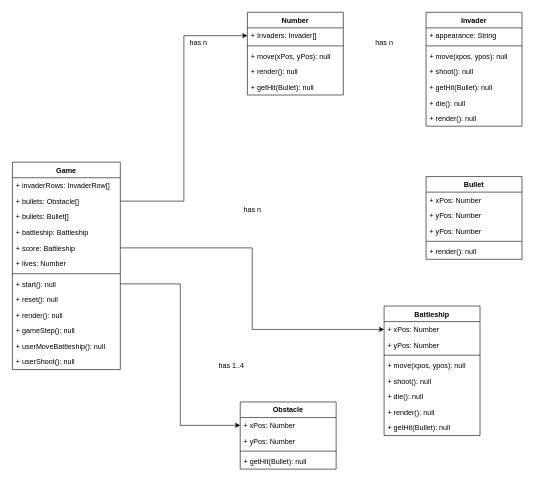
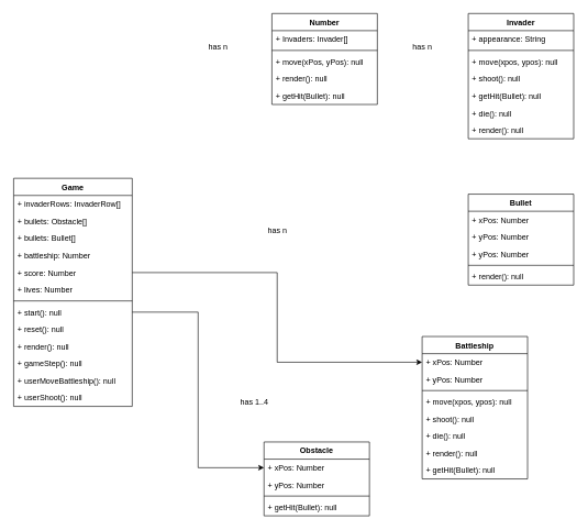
  <mxCell id="0" />
  <mxCell id="1" parent="0" />
  <mxCell id="2" value="Invader" style="swimlane;fontStyle=1;align=center;verticalAlign=top;childLayout=stackLayout;horizontal=1;startSize=26;horizontalStack=0;resizeParent=1;resizeParentMax=0;resizeLast=0;collapsible=1;marginBottom=0;" parent="1" vertex="1"><mxGeometry x="710" y="20" width="160" height="190" as="geometry" /></mxCell>
  <mxCell id="3" value="+ appearance: String" style="text;strokeColor=none;fillColor=none;align=left;verticalAlign=top;spacingLeft=4;spacingRight=4;overflow=hidden;rotatable=0;points=[[0,0.5],[1,0.5]];portConstraint=eastwest;" parent="2" vertex="1"><mxGeometry y="26" width="160" height="26" as="geometry" /></mxCell>
  <mxCell id="4" value="" style="line;strokeWidth=1;fillColor=none;align=left;verticalAlign=middle;spacingTop=-1;spacingLeft=3;spacingRight=3;rotatable=0;labelPosition=right;points=[];portConstraint=eastwest;" parent="2" vertex="1"><mxGeometry y="52" width="160" height="8" as="geometry" /></mxCell>
  <mxCell id="5" value="+ move(xpos, ypos): null" style="text;strokeColor=none;fillColor=none;align=left;verticalAlign=top;spacingLeft=4;spacingRight=4;overflow=hidden;rotatable=0;points=[[0,0.5],[1,0.5]];portConstraint=eastwest;" parent="2" vertex="1"><mxGeometry y="60" width="160" height="26" as="geometry" /></mxCell>
  <mxCell id="6" value="+ shoot(): null" style="text;strokeColor=none;fillColor=none;align=left;verticalAlign=top;spacingLeft=4;spacingRight=4;overflow=hidden;rotatable=0;points=[[0,0.5],[1,0.5]];portConstraint=eastwest;" parent="2" vertex="1"><mxGeometry y="86" width="160" height="26" as="geometry" /></mxCell>
  <mxCell id="7" value="+ getHit(Bullet): null" style="text;strokeColor=none;fillColor=none;align=left;verticalAlign=top;spacingLeft=4;spacingRight=4;overflow=hidden;rotatable=0;points=[[0,0.5],[1,0.5]];portConstraint=eastwest;" vertex="1" parent="2"><mxGeometry y="112" width="160" height="26" as="geometry" /></mxCell>
  <mxCell id="8" value="+ die(): null" style="text;strokeColor=none;fillColor=none;align=left;verticalAlign=top;spacingLeft=4;spacingRight=4;overflow=hidden;rotatable=0;points=[[0,0.5],[1,0.5]];portConstraint=eastwest;" parent="2" vertex="1"><mxGeometry y="138" width="160" height="26" as="geometry" /></mxCell>
  <mxCell id="9" value="+ render(): null" style="text;strokeColor=none;fillColor=none;align=left;verticalAlign=top;spacingLeft=4;spacingRight=4;overflow=hidden;rotatable=0;points=[[0,0.5],[1,0.5]];portConstraint=eastwest;" parent="2" vertex="1"><mxGeometry y="164" width="160" height="26" as="geometry" /></mxCell>
  <mxCell id="10" value="Number&#10;" style="swimlane;fontStyle=1;align=center;verticalAlign=top;childLayout=stackLayout;horizontal=1;startSize=26;horizontalStack=0;resizeParent=1;resizeParentMax=0;resizeLast=0;collapsible=1;marginBottom=0;" parent="1" vertex="1"><mxGeometry x="412" y="20" width="160" height="138" as="geometry" /></mxCell>
  <mxCell id="11" value="+ Invaders: Invader[]" style="text;strokeColor=none;fillColor=none;align=left;verticalAlign=top;spacingLeft=4;spacingRight=4;overflow=hidden;rotatable=0;points=[[0,0.5],[1,0.5]];portConstraint=eastwest;" parent="10" vertex="1"><mxGeometry y="26" width="160" height="26" as="geometry" /></mxCell>
  <mxCell id="12" value="" style="line;strokeWidth=1;fillColor=none;align=left;verticalAlign=middle;spacingTop=-1;spacingLeft=3;spacingRight=3;rotatable=0;labelPosition=right;points=[];portConstraint=eastwest;" parent="10" vertex="1"><mxGeometry y="52" width="160" height="8" as="geometry" /></mxCell>
  <mxCell id="13" value="+ move(xPos, yPos): null" style="text;strokeColor=none;fillColor=none;align=left;verticalAlign=top;spacingLeft=4;spacingRight=4;overflow=hidden;rotatable=0;points=[[0,0.5],[1,0.5]];portConstraint=eastwest;" parent="10" vertex="1"><mxGeometry y="60" width="160" height="26" as="geometry" /></mxCell>
  <mxCell id="14" value="+ render(): null" style="text;strokeColor=none;fillColor=none;align=left;verticalAlign=top;spacingLeft=4;spacingRight=4;overflow=hidden;rotatable=0;points=[[0,0.5],[1,0.5]];portConstraint=eastwest;" parent="10" vertex="1"><mxGeometry y="86" width="160" height="26" as="geometry" /></mxCell>
  <mxCell id="15" value="+ getHit(Bullet): null" style="text;strokeColor=none;fillColor=none;align=left;verticalAlign=top;spacingLeft=4;spacingRight=4;overflow=hidden;rotatable=0;points=[[0,0.5],[1,0.5]];portConstraint=eastwest;" vertex="1" parent="10"><mxGeometry y="112" width="160" height="26" as="geometry" /></mxCell>
  <mxCell id="16" value="Game" style="swimlane;fontStyle=1;align=center;verticalAlign=top;childLayout=stackLayout;horizontal=1;startSize=26;horizontalStack=0;resizeParent=1;resizeParentMax=0;resizeLast=0;collapsible=1;marginBottom=0;" parent="1" vertex="1"><mxGeometry x="20" y="270" width="180" height="346" as="geometry" /></mxCell>
  <mxCell id="17" value="+ invaderRows: InvaderRow[]" style="text;strokeColor=none;fillColor=none;align=left;verticalAlign=top;spacingLeft=4;spacingRight=4;overflow=hidden;rotatable=0;points=[[0,0.5],[1,0.5]];portConstraint=eastwest;" parent="16" vertex="1"><mxGeometry y="26" width="180" height="26" as="geometry" /></mxCell>
  <mxCell id="18" value="+ bullets: Obstacle[]" style="text;strokeColor=none;fillColor=none;align=left;verticalAlign=top;spacingLeft=4;spacingRight=4;overflow=hidden;rotatable=0;points=[[0,0.5],[1,0.5]];portConstraint=eastwest;" parent="16" vertex="1"><mxGeometry y="52" width="180" height="26" as="geometry" /></mxCell>
  <mxCell id="19" value="+ bullets: Bullet[]" style="text;strokeColor=none;fillColor=none;align=left;verticalAlign=top;spacingLeft=4;spacingRight=4;overflow=hidden;rotatable=0;points=[[0,0.5],[1,0.5]];portConstraint=eastwest;" parent="16" vertex="1"><mxGeometry y="78" width="180" height="26" as="geometry" /></mxCell>
- <mxCell id="20" value="+ battleship: Battleship&#10;" style="text;strokeColor=none;fillColor=none;align=left;verticalAlign=top;spacingLeft=4;spacingRight=4;overflow=hidden;rotatable=0;points=[[0,0.5],[1,0.5]];portConstraint=eastwest;" parent="16" vertex="1"><mxGeometry y="104" width="180" height="26" as="geometry" /></mxCell>
- <mxCell id="21" value="+ score: Battleship" style="text;strokeColor=none;fillColor=none;align=left;verticalAlign=top;spacingLeft=4;spacingRight=4;overflow=hidden;rotatable=0;points=[[0,0.5],[1,0.5]];portConstraint=eastwest;" parent="16" vertex="1"><mxGeometry y="130" width="180" height="26" as="geometry" /></mxCell>
+ <mxCell id="20" value="+ battleship: Number&#10;" style="text;strokeColor=none;fillColor=none;align=left;verticalAlign=top;spacingLeft=4;spacingRight=4;overflow=hidden;rotatable=0;points=[[0,0.5],[1,0.5]];portConstraint=eastwest;" parent="16" vertex="1"><mxGeometry y="104" width="180" height="26" as="geometry" /></mxCell>
+ <mxCell id="21" value="+ score: Number" style="text;strokeColor=none;fillColor=none;align=left;verticalAlign=top;spacingLeft=4;spacingRight=4;overflow=hidden;rotatable=0;points=[[0,0.5],[1,0.5]];portConstraint=eastwest;" parent="16" vertex="1"><mxGeometry y="130" width="180" height="26" as="geometry" /></mxCell>
  <mxCell id="22" value="+ lives: Number" style="text;strokeColor=none;fillColor=none;align=left;verticalAlign=top;spacingLeft=4;spacingRight=4;overflow=hidden;rotatable=0;points=[[0,0.5],[1,0.5]];portConstraint=eastwest;" parent="16" vertex="1"><mxGeometry y="156" width="180" height="26" as="geometry" /></mxCell>
  <mxCell id="23" value="" style="line;strokeWidth=1;fillColor=none;align=left;verticalAlign=middle;spacingTop=-1;spacingLeft=3;spacingRight=3;rotatable=0;labelPosition=right;points=[];portConstraint=eastwest;" parent="16" vertex="1"><mxGeometry y="182" width="180" height="8" as="geometry" /></mxCell>
  <mxCell id="24" value="+ start(): null&#10;" style="text;strokeColor=none;fillColor=none;align=left;verticalAlign=top;spacingLeft=4;spacingRight=4;overflow=hidden;rotatable=0;points=[[0,0.5],[1,0.5]];portConstraint=eastwest;" parent="16" vertex="1"><mxGeometry y="190" width="180" height="26" as="geometry" /></mxCell>
  <mxCell id="25" value="+ reset(): null" style="text;strokeColor=none;fillColor=none;align=left;verticalAlign=top;spacingLeft=4;spacingRight=4;overflow=hidden;rotatable=0;points=[[0,0.5],[1,0.5]];portConstraint=eastwest;" parent="16" vertex="1"><mxGeometry y="216" width="180" height="26" as="geometry" /></mxCell>
  <mxCell id="26" value="+ render(): null" style="text;strokeColor=none;fillColor=none;align=left;verticalAlign=top;spacingLeft=4;spacingRight=4;overflow=hidden;rotatable=0;points=[[0,0.5],[1,0.5]];portConstraint=eastwest;" parent="16" vertex="1"><mxGeometry y="242" width="180" height="26" as="geometry" /></mxCell>
  <mxCell id="27" value="+ gameStep(): null&#10;" style="text;strokeColor=none;fillColor=none;align=left;verticalAlign=top;spacingLeft=4;spacingRight=4;overflow=hidden;rotatable=0;points=[[0,0.5],[1,0.5]];portConstraint=eastwest;" parent="16" vertex="1"><mxGeometry y="268" width="180" height="26" as="geometry" /></mxCell>
  <mxCell id="28" value="+ userMoveBattleship(): null&#10;" style="text;strokeColor=none;fillColor=none;align=left;verticalAlign=top;spacingLeft=4;spacingRight=4;overflow=hidden;rotatable=0;points=[[0,0.5],[1,0.5]];portConstraint=eastwest;" vertex="1" parent="16"><mxGeometry y="294" width="180" height="26" as="geometry" /></mxCell>
  <mxCell id="29" value="+ userShoot(): null&#10;" style="text;strokeColor=none;fillColor=none;align=left;verticalAlign=top;spacingLeft=4;spacingRight=4;overflow=hidden;rotatable=0;points=[[0,0.5],[1,0.5]];portConstraint=eastwest;" vertex="1" parent="16"><mxGeometry y="320" width="180" height="26" as="geometry" /></mxCell>
  <mxCell id="30" value="Battleship" style="swimlane;fontStyle=1;align=center;verticalAlign=top;childLayout=stackLayout;horizontal=1;startSize=26;horizontalStack=0;resizeParent=1;resizeParentMax=0;resizeLast=0;collapsible=1;marginBottom=0;" parent="1" vertex="1"><mxGeometry x="640" y="510" width="160" height="216" as="geometry" /></mxCell>
  <mxCell id="31" value="+ xPos: Number" style="text;strokeColor=none;fillColor=none;align=left;verticalAlign=top;spacingLeft=4;spacingRight=4;overflow=hidden;rotatable=0;points=[[0,0.5],[1,0.5]];portConstraint=eastwest;" parent="30" vertex="1"><mxGeometry y="26" width="160" height="26" as="geometry" /></mxCell>
  <mxCell id="32" value="+ yPos: Number" style="text;strokeColor=none;fillColor=none;align=left;verticalAlign=top;spacingLeft=4;spacingRight=4;overflow=hidden;rotatable=0;points=[[0,0.5],[1,0.5]];portConstraint=eastwest;" parent="30" vertex="1"><mxGeometry y="52" width="160" height="26" as="geometry" /></mxCell>
  <mxCell id="33" value="" style="line;strokeWidth=1;fillColor=none;align=left;verticalAlign=middle;spacingTop=-1;spacingLeft=3;spacingRight=3;rotatable=0;labelPosition=right;points=[];portConstraint=eastwest;" parent="30" vertex="1"><mxGeometry y="78" width="160" height="8" as="geometry" /></mxCell>
  <mxCell id="34" value="+ move(xpos, ypos): null" style="text;strokeColor=none;fillColor=none;align=left;verticalAlign=top;spacingLeft=4;spacingRight=4;overflow=hidden;rotatable=0;points=[[0,0.5],[1,0.5]];portConstraint=eastwest;" parent="30" vertex="1"><mxGeometry y="86" width="160" height="26" as="geometry" /></mxCell>
  <mxCell id="35" value="+ shoot(): null" style="text;strokeColor=none;fillColor=none;align=left;verticalAlign=top;spacingLeft=4;spacingRight=4;overflow=hidden;rotatable=0;points=[[0,0.5],[1,0.5]];portConstraint=eastwest;" parent="30" vertex="1"><mxGeometry y="112" width="160" height="26" as="geometry" /></mxCell>
  <mxCell id="36" value="+ die(): null" style="text;strokeColor=none;fillColor=none;align=left;verticalAlign=top;spacingLeft=4;spacingRight=4;overflow=hidden;rotatable=0;points=[[0,0.5],[1,0.5]];portConstraint=eastwest;" parent="30" vertex="1"><mxGeometry y="138" width="160" height="26" as="geometry" /></mxCell>
  <mxCell id="37" value="+ render(): null" style="text;strokeColor=none;fillColor=none;align=left;verticalAlign=top;spacingLeft=4;spacingRight=4;overflow=hidden;rotatable=0;points=[[0,0.5],[1,0.5]];portConstraint=eastwest;" parent="30" vertex="1"><mxGeometry y="164" width="160" height="26" as="geometry" /></mxCell>
  <mxCell id="38" value="+ getHit(Bullet): null" style="text;strokeColor=none;fillColor=none;align=left;verticalAlign=top;spacingLeft=4;spacingRight=4;overflow=hidden;rotatable=0;points=[[0,0.5],[1,0.5]];portConstraint=eastwest;" vertex="1" parent="30"><mxGeometry y="190" width="160" height="26" as="geometry" /></mxCell>
  <mxCell id="39" value="Obstacle" style="swimlane;fontStyle=1;align=center;verticalAlign=top;childLayout=stackLayout;horizontal=1;startSize=26;horizontalStack=0;resizeParent=1;resizeParentMax=0;resizeLast=0;collapsible=1;marginBottom=0;" parent="1" vertex="1"><mxGeometry x="400" y="670" width="160" height="112" as="geometry" /></mxCell>
  <mxCell id="40" value="+ xPos: Number" style="text;strokeColor=none;fillColor=none;align=left;verticalAlign=top;spacingLeft=4;spacingRight=4;overflow=hidden;rotatable=0;points=[[0,0.5],[1,0.5]];portConstraint=eastwest;" parent="39" vertex="1"><mxGeometry y="26" width="160" height="26" as="geometry" /></mxCell>
  <mxCell id="41" value="+ yPos: Number" style="text;strokeColor=none;fillColor=none;align=left;verticalAlign=top;spacingLeft=4;spacingRight=4;overflow=hidden;rotatable=0;points=[[0,0.5],[1,0.5]];portConstraint=eastwest;" vertex="1" parent="39"><mxGeometry y="52" width="160" height="26" as="geometry" /></mxCell>
  <mxCell id="42" value="" style="line;strokeWidth=1;fillColor=none;align=left;verticalAlign=middle;spacingTop=-1;spacingLeft=3;spacingRight=3;rotatable=0;labelPosition=right;points=[];portConstraint=eastwest;" parent="39" vertex="1"><mxGeometry y="78" width="160" height="8" as="geometry" /></mxCell>
  <mxCell id="43" value="+ getHit(Bullet): null" style="text;strokeColor=none;fillColor=none;align=left;verticalAlign=top;spacingLeft=4;spacingRight=4;overflow=hidden;rotatable=0;points=[[0,0.5],[1,0.5]];portConstraint=eastwest;" parent="39" vertex="1"><mxGeometry y="86" width="160" height="26" as="geometry" /></mxCell>
  <mxCell id="44" value="Bullet" style="swimlane;fontStyle=1;align=center;verticalAlign=top;childLayout=stackLayout;horizontal=1;startSize=26;horizontalStack=0;resizeParent=1;resizeParentMax=0;resizeLast=0;collapsible=1;marginBottom=0;" parent="1" vertex="1"><mxGeometry x="710" y="294" width="160" height="138" as="geometry" /></mxCell>
  <mxCell id="45" value="+ xPos: Number" style="text;strokeColor=none;fillColor=none;align=left;verticalAlign=top;spacingLeft=4;spacingRight=4;overflow=hidden;rotatable=0;points=[[0,0.5],[1,0.5]];portConstraint=eastwest;" parent="44" vertex="1"><mxGeometry y="26" width="160" height="26" as="geometry" /></mxCell>
  <mxCell id="46" value="+ yPos: Number" style="text;strokeColor=none;fillColor=none;align=left;verticalAlign=top;spacingLeft=4;spacingRight=4;overflow=hidden;rotatable=0;points=[[0,0.5],[1,0.5]];portConstraint=eastwest;" parent="44" vertex="1"><mxGeometry y="52" width="160" height="26" as="geometry" /></mxCell>
  <mxCell id="47" value="+ yPos: Number" style="text;strokeColor=none;fillColor=none;align=left;verticalAlign=top;spacingLeft=4;spacingRight=4;overflow=hidden;rotatable=0;points=[[0,0.5],[1,0.5]];portConstraint=eastwest;" parent="44" vertex="1"><mxGeometry y="78" width="160" height="26" as="geometry" /></mxCell>
  <mxCell id="48" value="" style="line;strokeWidth=1;fillColor=none;align=left;verticalAlign=middle;spacingTop=-1;spacingLeft=3;spacingRight=3;rotatable=0;labelPosition=right;points=[];portConstraint=eastwest;" parent="44" vertex="1"><mxGeometry y="104" width="160" height="8" as="geometry" /></mxCell>
  <mxCell id="49" value="+ render(): null" style="text;strokeColor=none;fillColor=none;align=left;verticalAlign=top;spacingLeft=4;spacingRight=4;overflow=hidden;rotatable=0;points=[[0,0.5],[1,0.5]];portConstraint=eastwest;" parent="44" vertex="1"><mxGeometry y="112" width="160" height="26" as="geometry" /></mxCell>
- <mxCell id="50" style="edgeStyle=orthogonalEdgeStyle;rounded=0;orthogonalLoop=1;jettySize=auto;html=1;" parent="1" source="18" target="11" edge="1"><mxGeometry relative="1" as="geometry" /></mxCell>
  <mxCell id="51" value="has n" style="text;html=1;align=center;verticalAlign=middle;resizable=0;points=[];autosize=1;" parent="1" vertex="1"><mxGeometry x="310" y="61" width="40" height="20" as="geometry" /></mxCell>
  <mxCell id="52" value="has n" style="text;html=1;align=center;verticalAlign=middle;resizable=0;points=[];autosize=1;" parent="1" vertex="1"><mxGeometry x="620" y="61" width="40" height="20" as="geometry" /></mxCell>
  <mxCell id="53" style="edgeStyle=orthogonalEdgeStyle;rounded=0;orthogonalLoop=1;jettySize=auto;html=1;entryX=0;entryY=0.5;entryDx=0;entryDy=0;" parent="1" source="24" target="40" edge="1"><mxGeometry relative="1" as="geometry" /></mxCell>
  <mxCell id="54" value="has 1..4" style="text;html=1;align=center;verticalAlign=middle;resizable=0;points=[];autosize=1;" parent="1" vertex="1"><mxGeometry x="355" y="600" width="60" height="20" as="geometry" /></mxCell>
  <mxCell id="55" style="edgeStyle=orthogonalEdgeStyle;rounded=0;orthogonalLoop=1;jettySize=auto;html=1;entryX=0;entryY=0.5;entryDx=0;entryDy=0;" parent="1" source="21" target="31" edge="1"><mxGeometry relative="1" as="geometry" /></mxCell>
  <mxCell id="56" value="has n" style="text;html=1;align=center;verticalAlign=middle;resizable=0;points=[];autosize=1;" parent="1" vertex="1"><mxGeometry x="400" y="340" width="40" height="20" as="geometry" /></mxCell>
